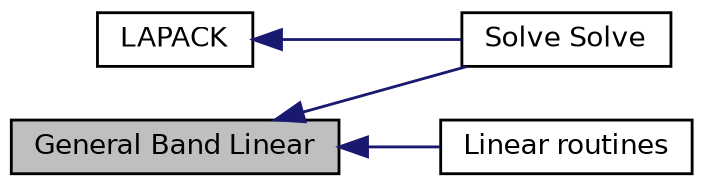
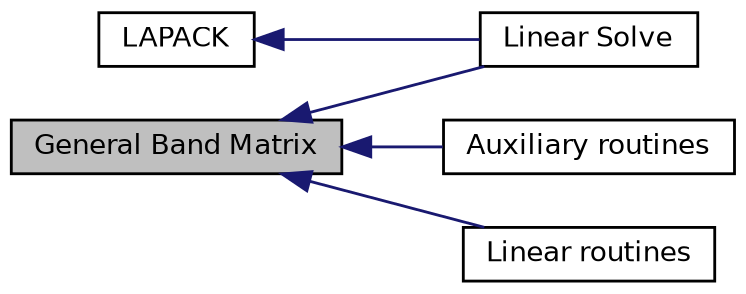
  digraph {
    rankdir=LR
    node [color=black fillcolor=white fontname=Helvetica fontsize=10 shape=record style=filled]
    edge [color=midnightblue dir=back fontname=Helvetica fontsize=10 labelfontname=Helvetica labelfontsize=10 shape=plaintext style=solid]
-   n1 [height=0.2 label="Solve Solve" width=0.4]
-   n3 [fillcolor=grey75 fontcolor=black height=0.2 label="General Band Linear" width=0.4]
+   n1 [height=0.2 label="Linear Solve" width=0.4]
+   n2 [height=0.2 label="Auxiliary routines" width=0.4]
+   n3 [fillcolor=grey75 fontcolor=black height=0.2 label="General Band Matrix" width=0.4]
    n4 [height=0.2 label="Linear routines" width=0.4]
    n5 [height=0.2 label=LAPACK width=0.4]
    n3 -> n1
+   n3 -> n2
    n3 -> n4
    n5 -> n1
  }
